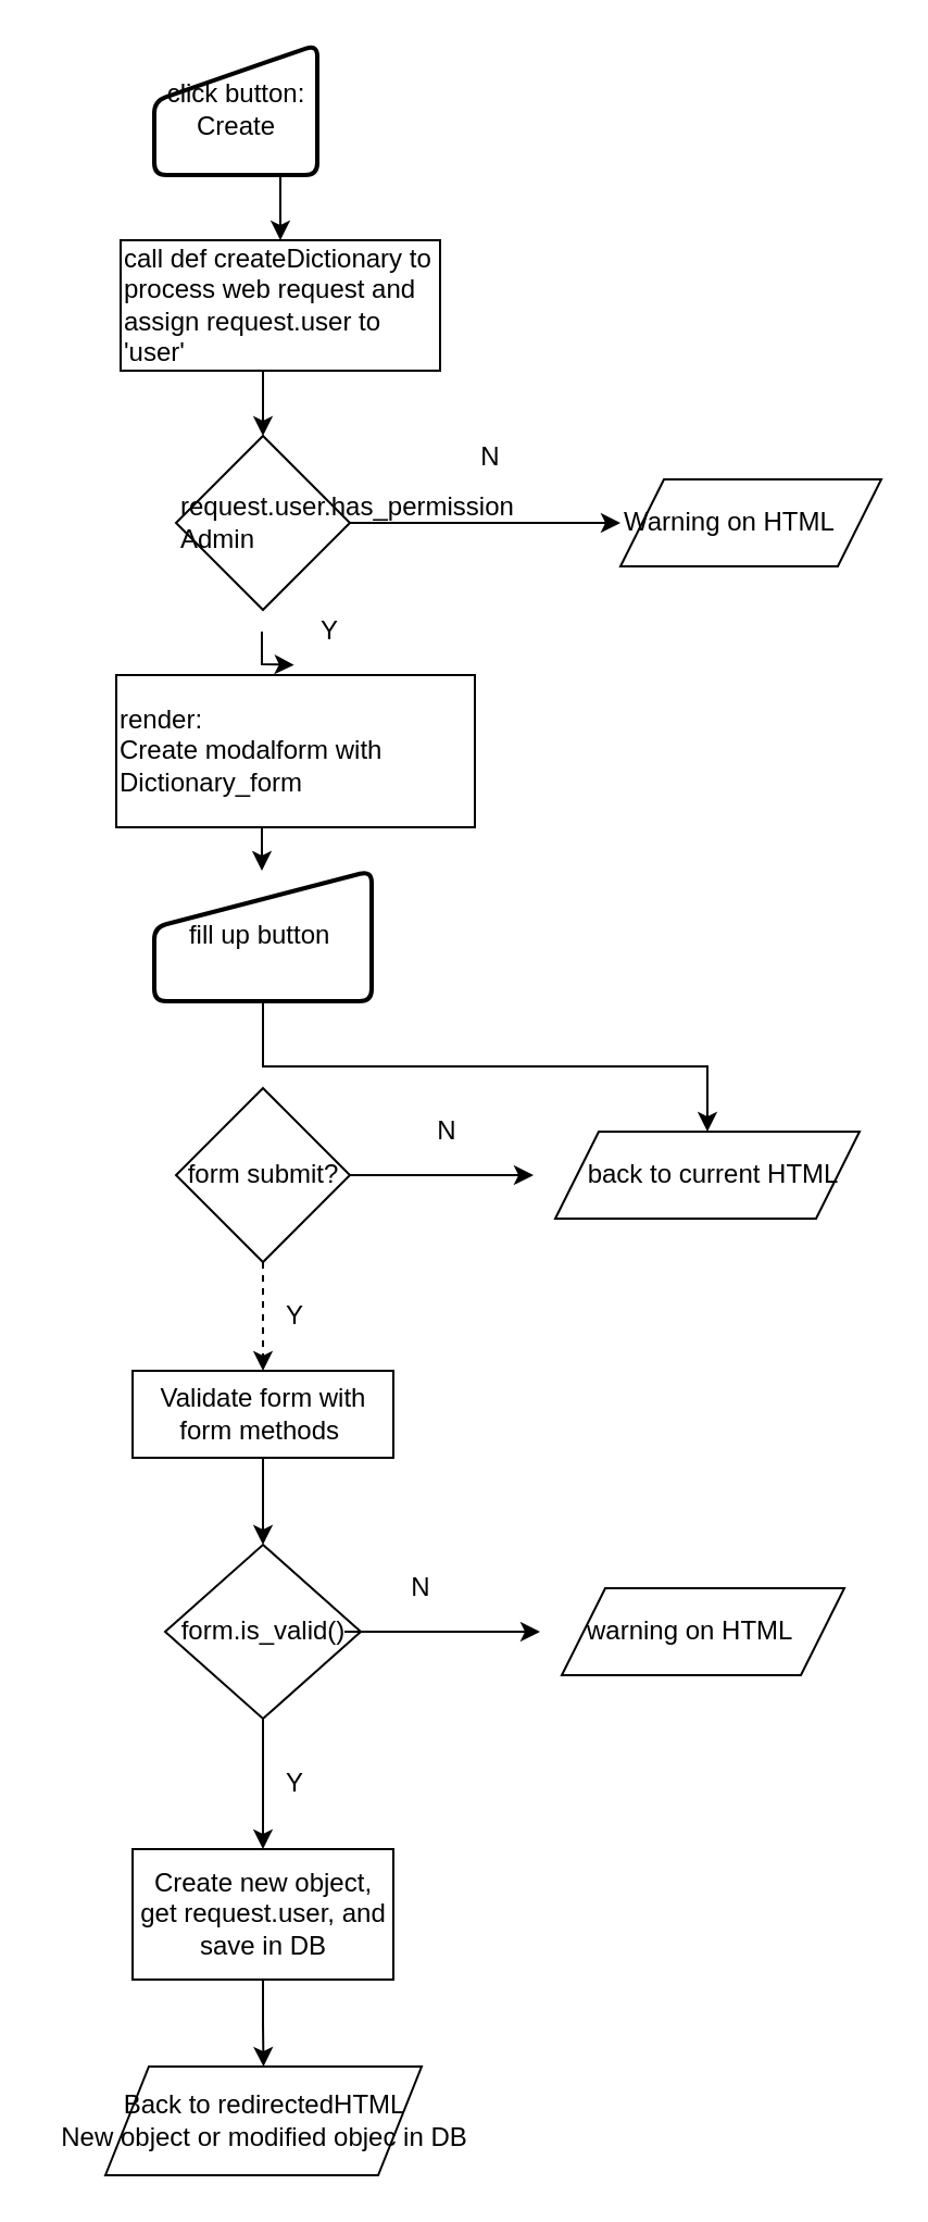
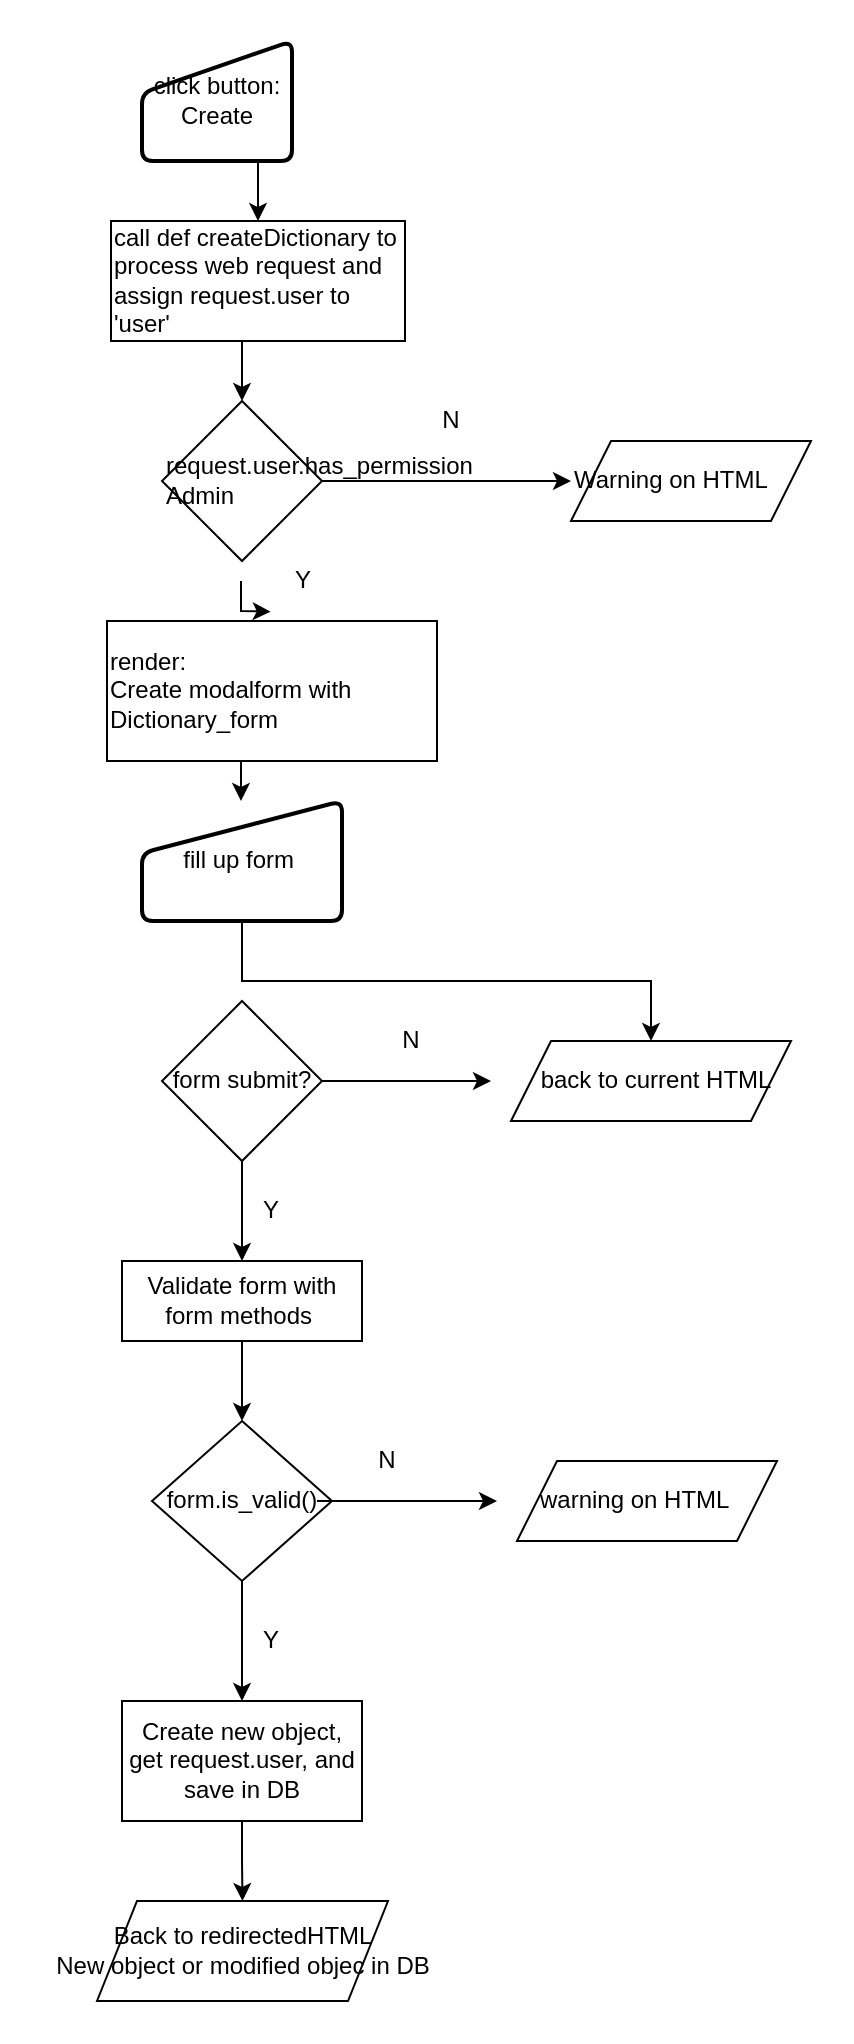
  <mxCell id="0" />
  <mxCell id="1" parent="0" />
  <mxCell id="2" style="edgeStyle=orthogonalEdgeStyle;rounded=0;orthogonalLoop=1;jettySize=auto;html=1;entryX=0.496;entryY=-0.067;entryDx=0;entryDy=0;entryPerimeter=0;exitX=0.5;exitY=1;exitDx=0;exitDy=0;" parent="1" target="4" edge="1"><mxGeometry relative="1" as="geometry"><mxPoint x="120" y="320" as="targetPoint" /><mxPoint x="120" y="290" as="sourcePoint" /><Array as="points"><mxPoint x="120" y="305" /><mxPoint x="120" y="305" /></Array></mxGeometry></mxCell>
  <mxCell id="3" style="edgeStyle=orthogonalEdgeStyle;rounded=0;orthogonalLoop=1;jettySize=auto;html=1;exitX=0.5;exitY=1;exitDx=0;exitDy=0;entryX=0.5;entryY=0;entryDx=0;entryDy=0;" parent="1" source="4" edge="1"><mxGeometry relative="1" as="geometry"><mxPoint x="120" y="400" as="targetPoint" /></mxGeometry></mxCell>
  <mxCell id="4" value="render:&lt;br&gt;Create modalform with Dictionary_form" style="rounded=0;whiteSpace=wrap;html=1;align=left;" parent="1" vertex="1"><mxGeometry x="53" y="310" width="165" height="70" as="geometry" /></mxCell>
  <mxCell id="5" style="edgeStyle=orthogonalEdgeStyle;rounded=0;orthogonalLoop=1;jettySize=auto;html=1;exitX=0.5;exitY=1;exitDx=0;exitDy=0;entryX=0.5;entryY=0;entryDx=0;entryDy=0;" parent="1" source="6" target="8" edge="1"><mxGeometry relative="1" as="geometry" /></mxCell>
  <mxCell id="6" value="Validate form with form methods&amp;nbsp;" style="rounded=0;whiteSpace=wrap;html=1;" parent="1" vertex="1"><mxGeometry x="60.5" y="630" width="120" height="40" as="geometry" /></mxCell>
  <mxCell id="7" style="edgeStyle=orthogonalEdgeStyle;rounded=0;orthogonalLoop=1;jettySize=auto;html=1;exitX=0.5;exitY=1;exitDx=0;exitDy=0;entryX=0.5;entryY=0;entryDx=0;entryDy=0;" parent="1" source="8" target="10" edge="1"><mxGeometry relative="1" as="geometry" /></mxCell>
  <mxCell id="8" value="form.is_valid()" style="rhombus;whiteSpace=wrap;html=1;" parent="1" vertex="1"><mxGeometry x="75.5" y="710" width="90" height="80" as="geometry" /></mxCell>
  <mxCell id="9" style="edgeStyle=orthogonalEdgeStyle;rounded=0;orthogonalLoop=1;jettySize=auto;html=1;entryX=0.5;entryY=0;entryDx=0;entryDy=0;" parent="1" source="10" target="14" edge="1"><mxGeometry relative="1" as="geometry" /></mxCell>
  <mxCell id="10" value="Create new object, get request.user, and save in DB" style="rounded=0;whiteSpace=wrap;html=1;" parent="1" vertex="1"><mxGeometry x="60.5" y="850" width="120" height="60" as="geometry" /></mxCell>
- <mxCell id="11" style="edgeStyle=orthogonalEdgeStyle;rounded=0;orthogonalLoop=1;jettySize=auto;html=1;entryX=0.5;entryY=0;entryDx=0;entryDy=0;exitX=0.5;exitY=1;exitDx=0;exitDy=0;dashed=1;" parent="1" source="21" target="6" edge="1"><mxGeometry relative="1" as="geometry"><mxPoint x="113" y="580" as="sourcePoint" /></mxGeometry></mxCell>
+ <mxCell id="11" style="edgeStyle=orthogonalEdgeStyle;rounded=0;orthogonalLoop=1;jettySize=auto;html=1;entryX=0.5;entryY=0;entryDx=0;entryDy=0;exitX=0.5;exitY=1;exitDx=0;exitDy=0;" parent="1" source="21" target="6" edge="1"><mxGeometry relative="1" as="geometry"><mxPoint x="113" y="580" as="sourcePoint" /></mxGeometry></mxCell>
  <mxCell id="12" style="edgeStyle=orthogonalEdgeStyle;rounded=0;orthogonalLoop=1;jettySize=auto;html=1;exitX=0.5;exitY=1;exitDx=0;exitDy=0;" parent="1" source="13" target="22" edge="1"><mxGeometry relative="1" as="geometry" /></mxCell>
- <mxCell id="13" value="&lt;span&gt;fill up button&amp;nbsp;&lt;/span&gt;" style="html=1;strokeWidth=2;shape=manualInput;whiteSpace=wrap;rounded=1;size=26;arcSize=11;" parent="1" vertex="1"><mxGeometry x="70.5" y="400" width="100" height="60" as="geometry" /></mxCell>
+ <mxCell id="13" value="&lt;span&gt;fill up form&amp;nbsp;&lt;/span&gt;" style="html=1;strokeWidth=2;shape=manualInput;whiteSpace=wrap;rounded=1;size=26;arcSize=11;" parent="1" vertex="1"><mxGeometry x="70.5" y="400" width="100" height="60" as="geometry" /></mxCell>
  <mxCell id="14" value="" style="shape=parallelogram;perimeter=parallelogramPerimeter;whiteSpace=wrap;html=1;fixedSize=1;" parent="1" vertex="1"><mxGeometry x="48" y="950" width="145.5" height="50" as="geometry" /></mxCell>
  <mxCell id="15" value="Back to redirectedHTML &lt;br&gt;New object or modified objec in DB" style="text;html=1;align=center;verticalAlign=middle;resizable=0;points=[];autosize=1;" parent="1" vertex="1"><mxGeometry x="20.75" y="960" width="200" height="30" as="geometry" /></mxCell>
  <mxCell id="16" value="Y" style="text;html=1;align=center;verticalAlign=middle;resizable=0;points=[];autosize=1;" parent="1" vertex="1"><mxGeometry x="125" y="810" width="20" height="20" as="geometry" /></mxCell>
  <mxCell id="17" value="N" style="text;html=1;align=center;verticalAlign=middle;resizable=0;points=[];autosize=1;" parent="1" vertex="1"><mxGeometry x="110.5" y="510" width="20" height="20" as="geometry" /></mxCell>
  <mxCell id="18" style="edgeStyle=orthogonalEdgeStyle;rounded=0;orthogonalLoop=1;jettySize=auto;html=1;exitX=0.5;exitY=1;exitDx=0;exitDy=0;entryX=0.5;entryY=0;entryDx=0;entryDy=0;" parent="1" source="19" target="24" edge="1"><mxGeometry relative="1" as="geometry" /></mxCell>
  <mxCell id="19" value="click button: Create" style="html=1;strokeWidth=2;shape=manualInput;whiteSpace=wrap;rounded=1;size=26;arcSize=11;" parent="1" vertex="1"><mxGeometry x="70.5" y="20" width="75" height="60" as="geometry" /></mxCell>
  <mxCell id="20" style="edgeStyle=orthogonalEdgeStyle;rounded=0;orthogonalLoop=1;jettySize=auto;html=1;" parent="1" source="21" edge="1"><mxGeometry relative="1" as="geometry"><mxPoint x="245" y="540" as="targetPoint" /></mxGeometry></mxCell>
  <mxCell id="21" value="&amp;nbsp;form submit?" style="rhombus;whiteSpace=wrap;html=1;align=left;" parent="1" vertex="1"><mxGeometry x="80.5" y="500" width="80" height="80" as="geometry" /></mxCell>
  <mxCell id="22" value="&amp;nbsp; &amp;nbsp; back to current HTML" style="shape=parallelogram;perimeter=parallelogramPerimeter;whiteSpace=wrap;html=1;fixedSize=1;align=left;" parent="1" vertex="1"><mxGeometry x="255" y="520" width="140" height="40" as="geometry" /></mxCell>
  <mxCell id="23" style="edgeStyle=orthogonalEdgeStyle;rounded=0;orthogonalLoop=1;jettySize=auto;html=1;exitX=0.5;exitY=1;exitDx=0;exitDy=0;entryX=0.5;entryY=0;entryDx=0;entryDy=0;" parent="1" source="24" target="26" edge="1"><mxGeometry relative="1" as="geometry" /></mxCell>
  <mxCell id="24" value="call def createDictionary to process web request and assign request.user to 'user'" style="rounded=0;whiteSpace=wrap;html=1;align=left;" parent="1" vertex="1"><mxGeometry x="55" y="110" width="147" height="60" as="geometry" /></mxCell>
  <mxCell id="25" style="edgeStyle=orthogonalEdgeStyle;rounded=0;orthogonalLoop=1;jettySize=auto;html=1;" parent="1" source="26" edge="1"><mxGeometry relative="1" as="geometry"><mxPoint x="285" y="240" as="targetPoint" /></mxGeometry></mxCell>
  <mxCell id="26" value="request.user.has_permission Admin&lt;br&gt;" style="rhombus;whiteSpace=wrap;html=1;align=left;" parent="1" vertex="1"><mxGeometry x="80.5" y="200" width="80" height="80" as="geometry" /></mxCell>
  <mxCell id="27" value="Warning on HTML" style="shape=parallelogram;perimeter=parallelogramPerimeter;whiteSpace=wrap;html=1;fixedSize=1;align=left;" parent="1" vertex="1"><mxGeometry x="285" y="220" width="120" height="40" as="geometry" /></mxCell>
  <mxCell id="28" value="N" style="text;html=1;align=center;verticalAlign=middle;resizable=0;points=[];autosize=1;" parent="1" vertex="1"><mxGeometry x="215" y="200" width="20" height="20" as="geometry" /></mxCell>
  <mxCell id="29" style="edgeStyle=orthogonalEdgeStyle;rounded=0;orthogonalLoop=1;jettySize=auto;html=1;" parent="1" edge="1"><mxGeometry relative="1" as="geometry"><mxPoint x="248" y="750" as="targetPoint" /><mxPoint x="158" y="750" as="sourcePoint" /></mxGeometry></mxCell>
  <mxCell id="30" value="&amp;nbsp; &amp;nbsp;warning on HTML" style="shape=parallelogram;perimeter=parallelogramPerimeter;whiteSpace=wrap;html=1;fixedSize=1;align=left;" parent="1" vertex="1"><mxGeometry x="258" y="730" width="130" height="40" as="geometry" /></mxCell>
  <mxCell id="31" value="Y" style="text;html=1;align=center;verticalAlign=middle;resizable=0;points=[];autosize=1;" parent="1" vertex="1"><mxGeometry x="140.5" y="280" width="20" height="20" as="geometry" /></mxCell>
  <mxCell id="32" value="N" style="text;html=1;align=center;verticalAlign=middle;resizable=0;points=[];autosize=1;" parent="1" vertex="1"><mxGeometry x="195" y="510" width="20" height="20" as="geometry" /></mxCell>
  <mxCell id="33" value="Y" style="text;html=1;align=center;verticalAlign=middle;resizable=0;points=[];autosize=1;" parent="1" vertex="1"><mxGeometry x="125" y="595" width="20" height="20" as="geometry" /></mxCell>
  <mxCell id="34" value="N" style="text;html=1;align=center;verticalAlign=middle;resizable=0;points=[];autosize=1;" parent="1" vertex="1"><mxGeometry x="183" y="720" width="20" height="20" as="geometry" /></mxCell>
